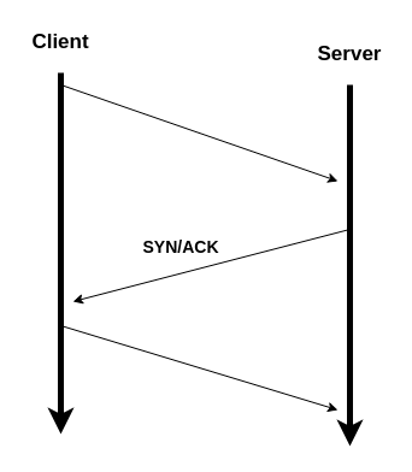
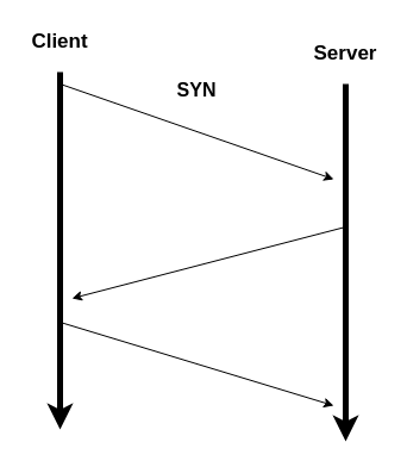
  <mxCell id="0" />
  <mxCell id="1" parent="0" />
  <mxCell id="2" value="" style="endArrow=classic;html=1;rounded=0;strokeWidth=5;" edge="1" parent="1"><mxGeometry width="50" height="50" relative="1" as="geometry"><mxPoint x="50" y="60" as="sourcePoint" /><mxPoint x="50" y="360" as="targetPoint" /></mxGeometry></mxCell>
  <mxCell id="3" value="" style="endArrow=classic;html=1;rounded=0;strokeWidth=5;" edge="1" parent="1"><mxGeometry width="50" height="50" relative="1" as="geometry"><mxPoint x="290" y="70" as="sourcePoint" /><mxPoint x="290" y="370" as="targetPoint" /></mxGeometry></mxCell>
  <mxCell id="4" value="" style="endArrow=classic;html=1;rounded=0;" edge="1" parent="1"><mxGeometry width="50" height="50" relative="1" as="geometry"><mxPoint x="50" y="70" as="sourcePoint" /><mxPoint x="280" y="150" as="targetPoint" /></mxGeometry></mxCell>
  <mxCell id="5" value="" style="endArrow=classic;html=1;rounded=0;" edge="1" parent="1"><mxGeometry width="50" height="50" relative="1" as="geometry"><mxPoint x="50" y="270" as="sourcePoint" /><mxPoint x="280" y="340" as="targetPoint" /></mxGeometry></mxCell>
  <mxCell id="6" value="" style="endArrow=classic;html=1;rounded=0;" edge="1" parent="1"><mxGeometry width="50" height="50" relative="1" as="geometry"><mxPoint x="290" y="190" as="sourcePoint" /><mxPoint x="60" y="250" as="targetPoint" /></mxGeometry></mxCell>
  <mxCell id="7" value="&lt;font style=&quot;font-size: 17px;&quot;&gt;&lt;b&gt;Client&lt;/b&gt;&lt;/font&gt;" style="text;html=1;align=center;verticalAlign=middle;whiteSpace=wrap;rounded=0;" vertex="1" parent="1"><mxGeometry x="20" y="20" width="60" height="30" as="geometry" /></mxCell>
  <mxCell id="8" value="&lt;font style=&quot;font-size: 17px;&quot;&gt;&lt;b&gt;Server&lt;/b&gt;&lt;/font&gt;" style="text;html=1;align=center;verticalAlign=middle;whiteSpace=wrap;rounded=0;" vertex="1" parent="1"><mxGeometry x="260" y="30" width="60" height="30" as="geometry" /></mxCell>
- <mxCell id="10" value="&lt;font style=&quot;font-size: 14px;&quot;&gt;&lt;b&gt;SYN/ACK&lt;/b&gt;&lt;/font&gt;" style="text;html=1;align=center;verticalAlign=middle;whiteSpace=wrap;rounded=0;" vertex="1" parent="1"><mxGeometry x="120" y="190" width="60" height="30" as="geometry" /></mxCell>
+ <mxCell id="9" value="&lt;font style=&quot;font-size: 16px;&quot;&gt;&lt;b&gt;SYN&lt;/b&gt;&lt;/font&gt;" style="text;html=1;align=center;verticalAlign=middle;whiteSpace=wrap;rounded=0;" vertex="1" parent="1"><mxGeometry x="135" y="60" width="60" height="30" as="geometry" /></mxCell>
